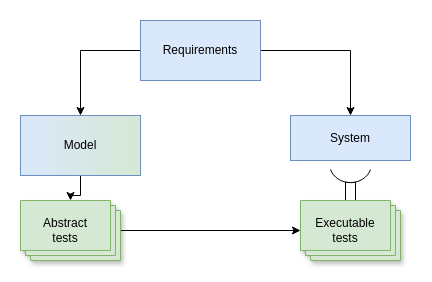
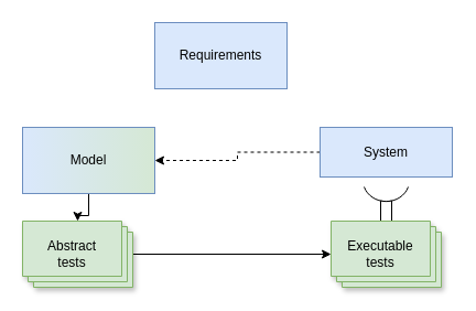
  <mxCell id="0" />
  <mxCell id="1" parent="0" />
  <mxCell id="2" value="" style="pointerEvents=1;verticalLabelPosition=bottom;shadow=0;dashed=0;align=center;html=1;verticalAlign=top;shape=mxgraph.electrical.miscellaneous.adapter;rotation=90;direction=west;" parent="1" vertex="1"><mxGeometry x="305" y="194" width="90" height="40" as="geometry" /></mxCell>
- <mxCell id="3" style="edgeStyle=orthogonalEdgeStyle;rounded=0;orthogonalLoop=1;jettySize=auto;html=1;exitX=0;exitY=0.5;exitDx=0;exitDy=0;entryX=0.5;entryY=0;entryDx=0;entryDy=0;" parent="1" source="5" target="7" edge="1"><mxGeometry relative="1" as="geometry" /></mxCell>
- <mxCell id="4" style="edgeStyle=orthogonalEdgeStyle;rounded=0;orthogonalLoop=1;jettySize=auto;html=1;exitX=1;exitY=0.5;exitDx=0;exitDy=0;entryX=0.5;entryY=0;entryDx=0;entryDy=0;" parent="1" source="5" target="9" edge="1"><mxGeometry relative="1" as="geometry" /></mxCell>
  <mxCell id="5" value="Requirements" style="rounded=0;whiteSpace=wrap;html=1;fillColor=#dae8fc;strokeColor=#6c8ebf;" parent="1" vertex="1"><mxGeometry x="140" y="20" width="120" height="60" as="geometry" /></mxCell>
  <mxCell id="6" style="edgeStyle=orthogonalEdgeStyle;rounded=0;orthogonalLoop=1;jettySize=auto;html=1;exitX=0.5;exitY=1;exitDx=0;exitDy=0;" parent="1" source="7" target="11" edge="1"><mxGeometry relative="1" as="geometry" /></mxCell>
  <mxCell id="7" value="Model" style="rounded=0;whiteSpace=wrap;html=1;fillColor=#dae8fc;strokeColor=#6c8ebf;gradientColor=#D5E8D4;gradientDirection=east;" parent="1" vertex="1"><mxGeometry x="20" y="115" width="120" height="60" as="geometry" /></mxCell>
+ <mxCell id="8" style="edgeStyle=orthogonalEdgeStyle;rounded=0;orthogonalLoop=1;jettySize=auto;html=1;exitX=0;exitY=0.5;exitDx=0;exitDy=0;entryX=1;entryY=0.5;entryDx=0;entryDy=0;dashed=1;" parent="1" source="9" target="7" edge="1"><mxGeometry relative="1" as="geometry" /></mxCell>
  <mxCell id="9" value="System" style="rounded=0;whiteSpace=wrap;html=1;fillColor=#dae8fc;strokeColor=#6c8ebf;" parent="1" vertex="1"><mxGeometry x="290" y="115" width="120" height="45" as="geometry" /></mxCell>
  <mxCell id="10" style="edgeStyle=orthogonalEdgeStyle;rounded=0;orthogonalLoop=1;jettySize=auto;html=1;exitX=0;exitY=0;exitDx=100;exitDy=35;exitPerimeter=0;" parent="1" source="11" target="13" edge="1"><mxGeometry relative="1" as="geometry"><Array as="points"><mxPoint x="120" y="230" /></Array></mxGeometry></mxCell>
  <mxCell id="11" value="" style="verticalLabelPosition=bottom;verticalAlign=top;html=1;shape=mxgraph.basic.layered_rect;dx=10;outlineConnect=0;shadow=1;fillColor=#d5e8d4;strokeColor=#82b366;" parent="1" vertex="1"><mxGeometry x="20" y="200" width="100" height="60" as="geometry" /></mxCell>
  <mxCell id="12" value="Abstract tests" style="text;html=1;strokeColor=none;fillColor=none;align=center;verticalAlign=middle;whiteSpace=wrap;rounded=0;shadow=1;" parent="1" vertex="1"><mxGeometry x="30" y="215" width="70" height="30" as="geometry" /></mxCell>
  <mxCell id="13" value="" style="verticalLabelPosition=bottom;verticalAlign=top;html=1;shape=mxgraph.basic.layered_rect;dx=10;outlineConnect=0;shadow=1;fillColor=#d5e8d4;strokeColor=#82b366;" parent="1" vertex="1"><mxGeometry x="300" y="200" width="100" height="60" as="geometry" /></mxCell>
  <mxCell id="14" value="Executable tests" style="text;html=1;strokeColor=none;fillColor=none;align=center;verticalAlign=middle;whiteSpace=wrap;rounded=0;shadow=1;" parent="1" vertex="1"><mxGeometry x="310" y="215" width="70" height="30" as="geometry" /></mxCell>
